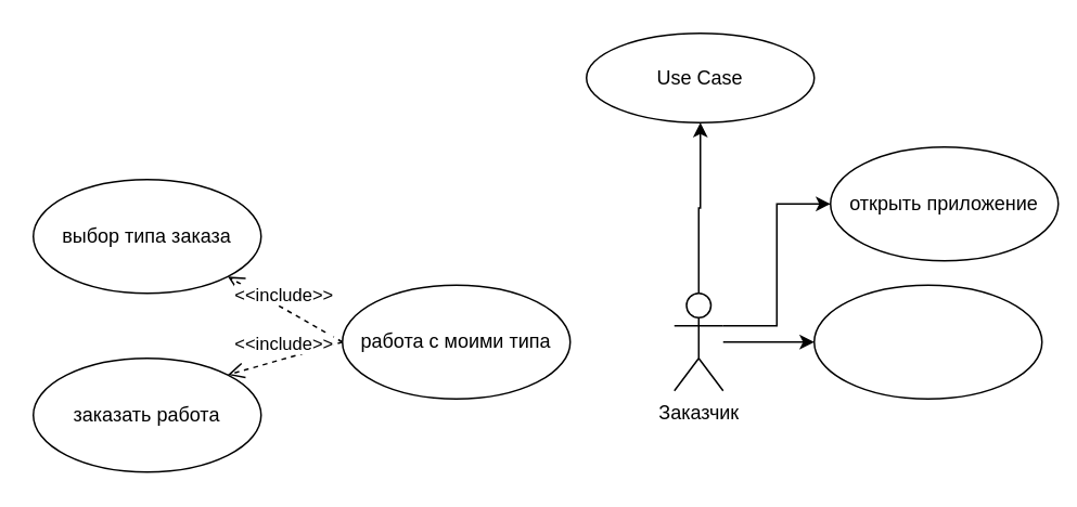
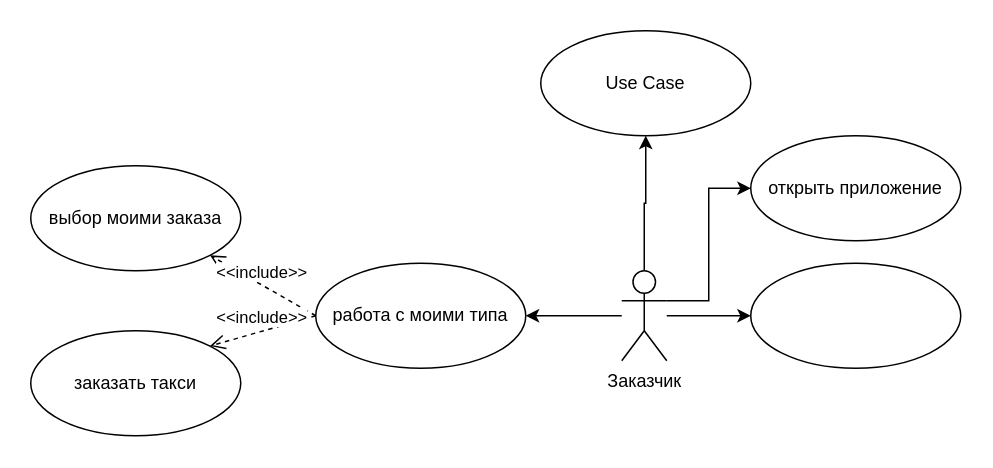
  <mxCell id="0" />
  <mxCell id="1" parent="0" />
+ <mxCell id="2" style="edgeStyle=orthogonalEdgeStyle;rounded=0;orthogonalLoop=1;jettySize=auto;html=1;" edge="1" parent="1" source="6" target="7"><mxGeometry relative="1" as="geometry" /></mxCell>
  <mxCell id="3" style="edgeStyle=orthogonalEdgeStyle;rounded=0;orthogonalLoop=1;jettySize=auto;html=1;entryX=0;entryY=0.5;entryDx=0;entryDy=0;" edge="1" parent="1" source="6" target="8"><mxGeometry relative="1" as="geometry" /></mxCell>
  <mxCell id="4" style="edgeStyle=orthogonalEdgeStyle;rounded=0;orthogonalLoop=1;jettySize=auto;html=1;entryX=0.5;entryY=1;entryDx=0;entryDy=0;" edge="1" parent="1" source="6" target="10"><mxGeometry relative="1" as="geometry" /></mxCell>
  <mxCell id="5" style="edgeStyle=orthogonalEdgeStyle;rounded=0;orthogonalLoop=1;jettySize=auto;html=1;exitX=1;exitY=0.333;exitDx=0;exitDy=0;exitPerimeter=0;entryX=0;entryY=0.5;entryDx=0;entryDy=0;" edge="1" parent="1" source="6" target="9"><mxGeometry relative="1" as="geometry" /></mxCell>
  <mxCell id="6" value="Заказчик" style="shape=umlActor;verticalLabelPosition=bottom;verticalAlign=top;html=1;outlineConnect=0;" vertex="1" parent="1"><mxGeometry x="414" y="180" width="30" height="60" as="geometry" /></mxCell>
  <mxCell id="7" value="работа с моими типа" style="ellipse;whiteSpace=wrap;html=1;" vertex="1" parent="1"><mxGeometry x="210" y="175" width="140" height="70" as="geometry" /></mxCell>
  <mxCell id="8" value="" style="ellipse;whiteSpace=wrap;html=1;" vertex="1" parent="1"><mxGeometry x="500" y="175" width="140" height="70" as="geometry" /></mxCell>
- <mxCell id="9" value="открыть приложение" style="ellipse;whiteSpace=wrap;html=1;" vertex="1" parent="1"><mxGeometry x="510" y="90" width="140" height="70" as="geometry" /></mxCell>
- <mxCell id="10" value="Use Case" style="ellipse;whiteSpace=wrap;html=1;" vertex="1" parent="1"><mxGeometry x="360" y="20" width="140" height="55" as="geometry" /></mxCell>
- <mxCell id="11" value="выбор типа заказа" style="ellipse;whiteSpace=wrap;html=1;" vertex="1" parent="1"><mxGeometry y="110" width="140" height="70" as="geometry" x="20" /></mxCell>
+ <mxCell id="9" value="открыть приложение" style="ellipse;whiteSpace=wrap;html=1;" vertex="1" parent="1"><mxGeometry x="500" y="90" width="140" height="70" as="geometry" /></mxCell>
+ <mxCell id="10" value="Use Case" style="ellipse;whiteSpace=wrap;html=1;" vertex="1" parent="1"><mxGeometry x="360" y="20" width="140" height="70" as="geometry" /></mxCell>
+ <mxCell id="11" value="выбор моими заказа" style="ellipse;whiteSpace=wrap;html=1;" vertex="1" parent="1"><mxGeometry y="110" width="140" height="70" as="geometry" x="20" /></mxCell>
  <mxCell id="12" value="&amp;lt;&amp;lt;include&amp;gt;&amp;gt;" style="html=1;verticalAlign=bottom;endArrow=open;dashed=1;endSize=8;curved=0;rounded=0;exitX=0;exitY=0.5;exitDx=0;exitDy=0;entryX=1;entryY=1;entryDx=0;entryDy=0;" edge="1" parent="1" source="7" target="11"><mxGeometry relative="1" as="geometry"><mxPoint x="580" y="190" as="sourcePoint" /><mxPoint x="500" y="190" as="targetPoint" /></mxGeometry></mxCell>
- <mxCell id="13" value="заказать работа" style="ellipse;whiteSpace=wrap;html=1;" vertex="1" parent="1"><mxGeometry y="220" width="140" height="70" as="geometry" x="20" /></mxCell>
+ <mxCell id="13" value="заказать такси" style="ellipse;whiteSpace=wrap;html=1;" vertex="1" parent="1"><mxGeometry y="220" width="140" height="70" as="geometry" x="20" /></mxCell>
  <mxCell id="14" value="&amp;lt;&amp;lt;include&amp;gt;&amp;gt;" style="html=1;verticalAlign=bottom;endArrow=open;dashed=1;endSize=8;curved=0;rounded=0;exitX=0;exitY=0.5;exitDx=0;exitDy=0;entryX=1;entryY=0;entryDx=0;entryDy=0;" edge="1" parent="1" source="7" target="13"><mxGeometry relative="1" as="geometry"><mxPoint x="220" y="220" as="sourcePoint" /><mxPoint x="150" y="180" as="targetPoint" /></mxGeometry></mxCell>
